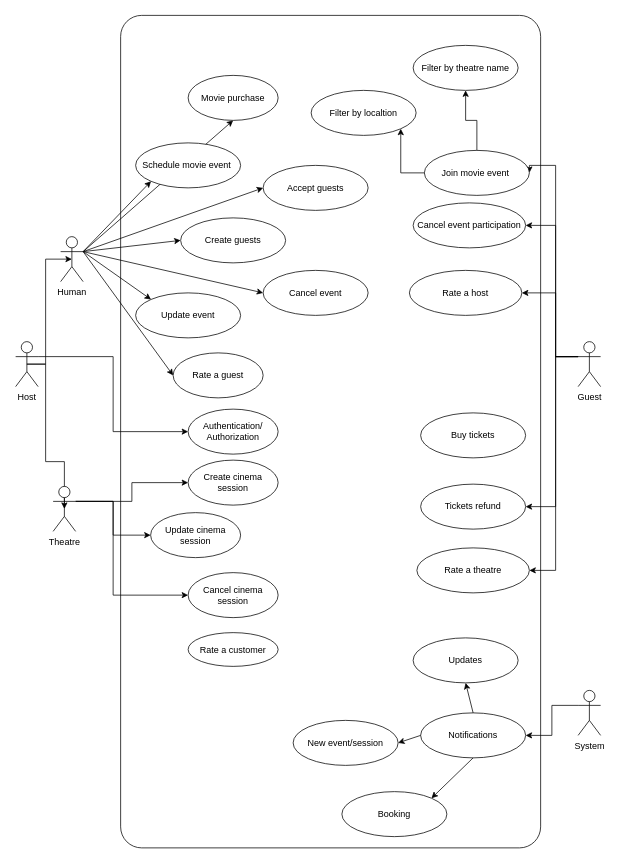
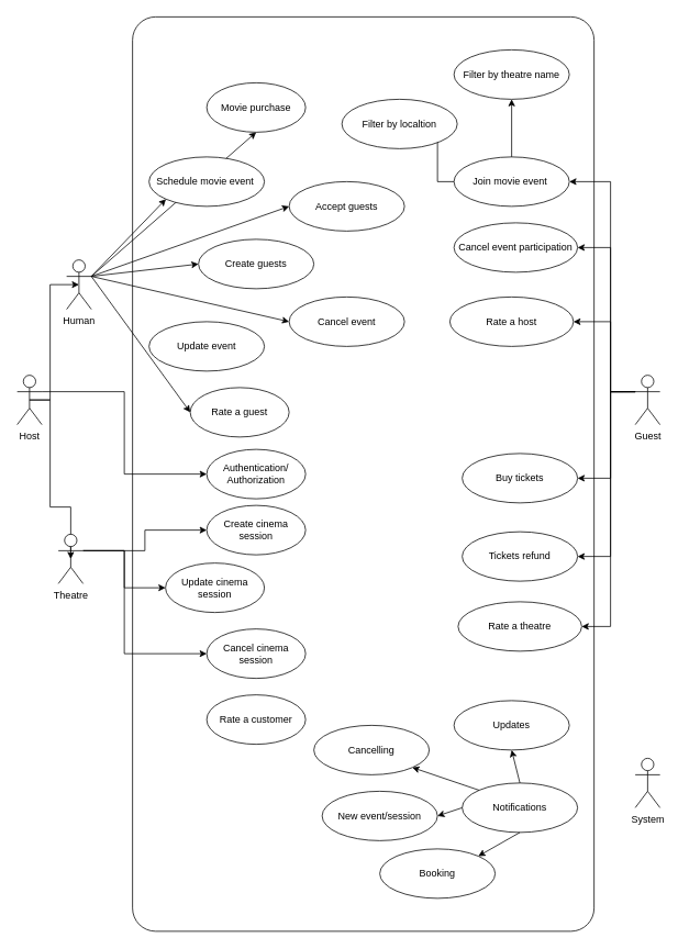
  <mxCell id="0" />
  <mxCell id="1" parent="0" />
  <mxCell id="2" value="" style="endArrow=classic;html=1;rounded=0;exitX=1;exitY=0.333;exitDx=0;exitDy=0;exitPerimeter=0;entryX=0.5;entryY=1;entryDx=0;entryDy=0;" edge="1" parent="1" source="11" target="20"><mxGeometry width="50" height="50" relative="1" as="geometry"><mxPoint x="370" y="590" as="sourcePoint" /><mxPoint x="420" y="540" as="targetPoint" /></mxGeometry></mxCell>
  <mxCell id="3" style="edgeStyle=orthogonalEdgeStyle;rounded=0;orthogonalLoop=1;jettySize=auto;html=1;exitX=0.5;exitY=0.5;exitDx=0;exitDy=0;exitPerimeter=0;entryX=0.5;entryY=0.5;entryDx=0;entryDy=0;entryPerimeter=0;" edge="1" parent="1" source="6" target="11"><mxGeometry relative="1" as="geometry"><Array as="points"><mxPoint x="60" y="485" /><mxPoint x="60" y="345" /></Array></mxGeometry></mxCell>
  <mxCell id="4" style="edgeStyle=orthogonalEdgeStyle;rounded=0;orthogonalLoop=1;jettySize=auto;html=1;exitX=0.5;exitY=0.5;exitDx=0;exitDy=0;exitPerimeter=0;entryX=0.5;entryY=0.5;entryDx=0;entryDy=0;entryPerimeter=0;" edge="1" parent="1" source="6" target="10"><mxGeometry relative="1" as="geometry"><Array as="points"><mxPoint x="60" y="485" /><mxPoint x="60" y="615" /></Array></mxGeometry></mxCell>
  <mxCell id="5" style="edgeStyle=orthogonalEdgeStyle;rounded=0;orthogonalLoop=1;jettySize=auto;html=1;exitX=1;exitY=0.333;exitDx=0;exitDy=0;exitPerimeter=0;entryX=0;entryY=0.5;entryDx=0;entryDy=0;" edge="1" parent="1" source="6" target="48"><mxGeometry relative="1" as="geometry"><Array as="points"><mxPoint x="150" y="475" /><mxPoint x="150" y="575" /></Array></mxGeometry></mxCell>
  <mxCell id="6" value="Host" style="shape=umlActor;verticalLabelPosition=bottom;verticalAlign=top;html=1;outlineConnect=0;" vertex="1" parent="1"><mxGeometry x="20" y="455" width="30" height="60" as="geometry" /></mxCell>
  <mxCell id="7" style="edgeStyle=orthogonalEdgeStyle;rounded=0;orthogonalLoop=1;jettySize=auto;html=1;exitX=1;exitY=0.333;exitDx=0;exitDy=0;exitPerimeter=0;entryX=0;entryY=0.5;entryDx=0;entryDy=0;" edge="1" parent="1" source="10" target="21"><mxGeometry relative="1" as="geometry" /></mxCell>
  <mxCell id="8" style="edgeStyle=orthogonalEdgeStyle;rounded=0;orthogonalLoop=1;jettySize=auto;html=1;exitX=1;exitY=0.333;exitDx=0;exitDy=0;exitPerimeter=0;entryX=0;entryY=0.5;entryDx=0;entryDy=0;" edge="1" parent="1" source="10" target="29"><mxGeometry relative="1" as="geometry" /></mxCell>
  <mxCell id="9" style="edgeStyle=orthogonalEdgeStyle;rounded=0;orthogonalLoop=1;jettySize=auto;html=1;exitX=1;exitY=0.333;exitDx=0;exitDy=0;exitPerimeter=0;entryX=0;entryY=0.5;entryDx=0;entryDy=0;" edge="1" parent="1" source="10" target="30"><mxGeometry relative="1" as="geometry"><Array as="points"><mxPoint x="150" y="668" /><mxPoint x="150" y="793" /></Array></mxGeometry></mxCell>
  <mxCell id="10" value="Theatre" style="shape=umlActor;verticalLabelPosition=bottom;verticalAlign=top;html=1;outlineConnect=0;" vertex="1" parent="1"><mxGeometry x="70" y="648" width="30" height="60" as="geometry" /></mxCell>
  <mxCell id="11" value="Human" style="shape=umlActor;verticalLabelPosition=bottom;verticalAlign=top;html=1;outlineConnect=0;" vertex="1" parent="1"><mxGeometry x="80" y="315" width="30" height="60" as="geometry" /></mxCell>
  <mxCell id="12" style="edgeStyle=orthogonalEdgeStyle;rounded=0;orthogonalLoop=1;jettySize=auto;html=1;exitX=0;exitY=0.333;exitDx=0;exitDy=0;exitPerimeter=0;entryX=1;entryY=0.5;entryDx=0;entryDy=0;" edge="1" parent="1" source="18" target="38"><mxGeometry relative="1" as="geometry"><Array as="points"><mxPoint x="740" y="475" /><mxPoint x="740" y="220" /></Array></mxGeometry></mxCell>
  <mxCell id="13" style="edgeStyle=orthogonalEdgeStyle;rounded=0;orthogonalLoop=1;jettySize=auto;html=1;exitX=0;exitY=0.333;exitDx=0;exitDy=0;exitPerimeter=0;entryX=1;entryY=0.5;entryDx=0;entryDy=0;" edge="1" parent="1" source="18" target="39"><mxGeometry relative="1" as="geometry"><Array as="points"><mxPoint x="740" y="475" /><mxPoint x="740" y="300" /></Array></mxGeometry></mxCell>
+ <mxCell id="14" style="edgeStyle=orthogonalEdgeStyle;rounded=0;orthogonalLoop=1;jettySize=auto;html=1;exitX=0;exitY=0.333;exitDx=0;exitDy=0;exitPerimeter=0;entryX=1;entryY=0.5;entryDx=0;entryDy=0;" edge="1" parent="1" source="18" target="40"><mxGeometry relative="1" as="geometry"><Array as="points"><mxPoint x="740" y="475" /><mxPoint x="740" y="580" /></Array></mxGeometry></mxCell>
  <mxCell id="15" style="edgeStyle=orthogonalEdgeStyle;rounded=0;orthogonalLoop=1;jettySize=auto;html=1;exitX=0;exitY=0.333;exitDx=0;exitDy=0;exitPerimeter=0;entryX=1;entryY=0.5;entryDx=0;entryDy=0;" edge="1" parent="1" source="18" target="41"><mxGeometry relative="1" as="geometry"><Array as="points"><mxPoint x="740" y="475" /><mxPoint x="740" y="675" /></Array></mxGeometry></mxCell>
  <mxCell id="16" style="edgeStyle=orthogonalEdgeStyle;rounded=0;orthogonalLoop=1;jettySize=auto;html=1;exitX=0;exitY=0.333;exitDx=0;exitDy=0;exitPerimeter=0;entryX=1;entryY=0.5;entryDx=0;entryDy=0;" edge="1" parent="1" source="18" target="46"><mxGeometry relative="1" as="geometry"><Array as="points"><mxPoint x="740" y="475" /><mxPoint x="740" y="390" /></Array></mxGeometry></mxCell>
  <mxCell id="17" style="edgeStyle=orthogonalEdgeStyle;rounded=0;orthogonalLoop=1;jettySize=auto;html=1;exitX=0;exitY=0.333;exitDx=0;exitDy=0;exitPerimeter=0;entryX=1;entryY=0.5;entryDx=0;entryDy=0;" edge="1" parent="1" source="18" target="47"><mxGeometry relative="1" as="geometry"><Array as="points"><mxPoint x="740" y="475" /><mxPoint x="740" y="760" /></Array></mxGeometry></mxCell>
  <mxCell id="18" value="Guest" style="shape=umlActor;verticalLabelPosition=bottom;verticalAlign=top;html=1;outlineConnect=0;" vertex="1" parent="1"><mxGeometry x="770" y="455" width="30" height="60" as="geometry" /></mxCell>
  <mxCell id="19" value="" style="rounded=1;whiteSpace=wrap;html=1;fillColor=none;arcSize=5;" vertex="1" parent="1"><mxGeometry x="160" y="20" width="560" height="1110" as="geometry" /></mxCell>
  <mxCell id="20" value="Movie purchase" style="ellipse;whiteSpace=wrap;html=1;fillColor=default;" vertex="1" parent="1"><mxGeometry x="250" y="100" width="120" height="60" as="geometry" /></mxCell>
  <mxCell id="21" value="Create cinema session" style="ellipse;whiteSpace=wrap;html=1;fillColor=default;" vertex="1" parent="1"><mxGeometry x="250" y="613" width="120" height="60" as="geometry" /></mxCell>
  <mxCell id="22" value="Schedule movie event&amp;nbsp;" style="ellipse;whiteSpace=wrap;html=1;fillColor=default;" vertex="1" parent="1"><mxGeometry x="180" y="190" width="140" height="60" as="geometry" /></mxCell>
  <mxCell id="23" value="Create guests" style="ellipse;whiteSpace=wrap;html=1;fillColor=default;" vertex="1" parent="1"><mxGeometry x="240" y="290" width="140" height="60" as="geometry" /></mxCell>
  <mxCell id="24" value="Accept guests" style="ellipse;whiteSpace=wrap;html=1;fillColor=default;" vertex="1" parent="1"><mxGeometry x="350" y="220" width="140" height="60" as="geometry" /></mxCell>
  <mxCell id="25" value="Cancel event" style="ellipse;whiteSpace=wrap;html=1;fillColor=default;" vertex="1" parent="1"><mxGeometry x="350" y="360" width="140" height="60" as="geometry" /></mxCell>
  <mxCell id="26" value="Update event" style="ellipse;whiteSpace=wrap;html=1;fillColor=default;" vertex="1" parent="1"><mxGeometry x="180" y="390" width="140" height="60" as="geometry" /></mxCell>
- <mxCell id="27" style="edgeStyle=orthogonalEdgeStyle;rounded=0;orthogonalLoop=1;jettySize=auto;html=1;exitX=0;exitY=0.333;exitDx=0;exitDy=0;exitPerimeter=0;entryX=1;entryY=0.5;entryDx=0;entryDy=0;" edge="1" parent="1" source="28" target="42"><mxGeometry relative="1" as="geometry" /></mxCell>
  <mxCell id="28" value="System" style="shape=umlActor;verticalLabelPosition=bottom;verticalAlign=top;html=1;outlineConnect=0;" vertex="1" parent="1"><mxGeometry x="770" y="920" width="30" height="60" as="geometry" /></mxCell>
  <mxCell id="29" value="Update cinema session" style="ellipse;whiteSpace=wrap;html=1;fillColor=default;" vertex="1" parent="1"><mxGeometry x="200" y="683" width="120" height="60" as="geometry" /></mxCell>
  <mxCell id="30" value="Cancel cinema session" style="ellipse;whiteSpace=wrap;html=1;fillColor=default;" vertex="1" parent="1"><mxGeometry x="250" y="763" width="120" height="60" as="geometry" /></mxCell>
  <mxCell id="31" value="" style="endArrow=classic;html=1;rounded=0;entryX=0;entryY=1;entryDx=0;entryDy=0;exitX=1;exitY=0.333;exitDx=0;exitDy=0;exitPerimeter=0;" edge="1" parent="1" source="11" target="22"><mxGeometry width="50" height="50" relative="1" as="geometry"><mxPoint x="110" y="330" as="sourcePoint" /><mxPoint x="160" y="290" as="targetPoint" /></mxGeometry></mxCell>
  <mxCell id="32" value="" style="endArrow=classic;html=1;rounded=0;exitX=1;exitY=0.333;exitDx=0;exitDy=0;exitPerimeter=0;entryX=0;entryY=0.5;entryDx=0;entryDy=0;" edge="1" parent="1" source="11" target="24"><mxGeometry width="50" height="50" relative="1" as="geometry"><mxPoint x="370" y="590" as="sourcePoint" /><mxPoint x="420" y="540" as="targetPoint" /></mxGeometry></mxCell>
  <mxCell id="33" value="" style="endArrow=classic;html=1;rounded=0;exitX=1;exitY=0.333;exitDx=0;exitDy=0;exitPerimeter=0;entryX=0;entryY=0.5;entryDx=0;entryDy=0;" edge="1" parent="1" source="11" target="23"><mxGeometry width="50" height="50" relative="1" as="geometry"><mxPoint x="370" y="590" as="sourcePoint" /><mxPoint x="420" y="540" as="targetPoint" /></mxGeometry></mxCell>
  <mxCell id="34" value="" style="endArrow=classic;html=1;rounded=0;exitX=1;exitY=0.333;exitDx=0;exitDy=0;exitPerimeter=0;entryX=0;entryY=0.5;entryDx=0;entryDy=0;" edge="1" parent="1" source="11" target="25"><mxGeometry width="50" height="50" relative="1" as="geometry"><mxPoint x="370" y="590" as="sourcePoint" /><mxPoint x="420" y="540" as="targetPoint" /></mxGeometry></mxCell>
- <mxCell id="35" value="" style="endArrow=classic;html=1;rounded=0;exitX=1;exitY=0.333;exitDx=0;exitDy=0;exitPerimeter=0;entryX=0;entryY=0;entryDx=0;entryDy=0;" edge="1" parent="1" source="11" target="26"><mxGeometry width="50" height="50" relative="1" as="geometry"><mxPoint x="370" y="590" as="sourcePoint" /><mxPoint x="420" y="540" as="targetPoint" /></mxGeometry></mxCell>
  <mxCell id="36" style="edgeStyle=orthogonalEdgeStyle;rounded=0;orthogonalLoop=1;jettySize=auto;html=1;exitX=0;exitY=0.5;exitDx=0;exitDy=0;entryX=1;entryY=1;entryDx=0;entryDy=0;" edge="1" parent="1" source="38" target="58"><mxGeometry relative="1" as="geometry" /></mxCell>
  <mxCell id="37" style="edgeStyle=orthogonalEdgeStyle;rounded=0;orthogonalLoop=1;jettySize=auto;html=1;exitX=0.5;exitY=0;exitDx=0;exitDy=0;entryX=0.5;entryY=1;entryDx=0;entryDy=0;" edge="1" parent="1" source="38" target="57"><mxGeometry relative="1" as="geometry" /></mxCell>
- <mxCell id="38" value="Join movie event&amp;nbsp;" style="ellipse;whiteSpace=wrap;html=1;fillColor=default;" vertex="1" parent="1"><mxGeometry x="565" y="200" width="140" height="60" as="geometry" /></mxCell>
+ <mxCell id="38" value="Join movie event&amp;nbsp;" style="ellipse;whiteSpace=wrap;html=1;fillColor=default;" vertex="1" parent="1"><mxGeometry x="550" y="190" width="140" height="60" as="geometry" /></mxCell>
  <mxCell id="39" value="Cancel event participation" style="ellipse;whiteSpace=wrap;html=1;fillColor=default;" vertex="1" parent="1"><mxGeometry x="550" y="270" width="150" height="60" as="geometry" /></mxCell>
  <mxCell id="40" value="Buy tickets" style="ellipse;whiteSpace=wrap;html=1;fillColor=default;" vertex="1" parent="1"><mxGeometry x="560" y="550" width="140" height="60" as="geometry" /></mxCell>
  <mxCell id="41" value="Tickets refund" style="ellipse;whiteSpace=wrap;html=1;fillColor=default;" vertex="1" parent="1"><mxGeometry x="560" y="645" width="140" height="60" as="geometry" /></mxCell>
  <mxCell id="42" value="Notifications" style="ellipse;whiteSpace=wrap;html=1;fillColor=default;" vertex="1" parent="1"><mxGeometry x="560" y="950" width="140" height="60" as="geometry" /></mxCell>
- <mxCell id="43" value="Rate a customer" style="ellipse;whiteSpace=wrap;html=1;fillColor=default;" vertex="1" parent="1"><mxGeometry x="250" y="843" width="120" height="45" as="geometry" /></mxCell>
+ <mxCell id="43" value="Rate a customer" style="ellipse;whiteSpace=wrap;html=1;fillColor=default;" vertex="1" parent="1"><mxGeometry x="250" y="843" width="120" height="60" as="geometry" /></mxCell>
  <mxCell id="44" value="Rate a guest" style="ellipse;whiteSpace=wrap;html=1;fillColor=default;" vertex="1" parent="1"><mxGeometry x="230" y="470" width="120" height="60" as="geometry" /></mxCell>
  <mxCell id="45" value="" style="endArrow=classic;html=1;rounded=0;exitX=1;exitY=0.333;exitDx=0;exitDy=0;exitPerimeter=0;entryX=0;entryY=0.5;entryDx=0;entryDy=0;" edge="1" parent="1" source="11" target="44"><mxGeometry width="50" height="50" relative="1" as="geometry"><mxPoint x="130" y="430" as="sourcePoint" /><mxPoint x="220.135" y="493.946" as="targetPoint" /></mxGeometry></mxCell>
  <mxCell id="46" value="Rate a host" style="ellipse;whiteSpace=wrap;html=1;fillColor=default;" vertex="1" parent="1"><mxGeometry x="545" y="360" width="150" height="60" as="geometry" /></mxCell>
  <mxCell id="47" value="Rate a theatre" style="ellipse;whiteSpace=wrap;html=1;fillColor=default;" vertex="1" parent="1"><mxGeometry x="555" y="730" width="150" height="60" as="geometry" /></mxCell>
  <mxCell id="48" value="Authentication/&lt;br&gt;Authorization" style="ellipse;whiteSpace=wrap;html=1;fillColor=default;" vertex="1" parent="1"><mxGeometry x="250" y="545" width="120" height="60" as="geometry" /></mxCell>
  <mxCell id="49" value="New event/session" style="ellipse;whiteSpace=wrap;html=1;fillColor=default;" vertex="1" parent="1"><mxGeometry x="390" y="960" width="140" height="60" as="geometry" /></mxCell>
- <mxCell id="50" value="Booking" style="ellipse;whiteSpace=wrap;html=1;fillColor=default;" vertex="1" parent="1"><mxGeometry x="455" y="1055" width="140" height="60" as="geometry" /></mxCell>
+ <mxCell id="50" value="Booking" style="ellipse;whiteSpace=wrap;html=1;fillColor=default;" vertex="1" parent="1"><mxGeometry x="460" y="1030" width="140" height="60" as="geometry" /></mxCell>
+ <mxCell id="51" value="Cancelling" style="ellipse;whiteSpace=wrap;html=1;fillColor=default;" vertex="1" parent="1"><mxGeometry x="380" y="880" width="140" height="60" as="geometry" /></mxCell>
  <mxCell id="52" value="Updates" style="ellipse;whiteSpace=wrap;html=1;fillColor=default;" vertex="1" parent="1"><mxGeometry x="550" y="850" width="140" height="60" as="geometry" /></mxCell>
  <mxCell id="53" value="" style="endArrow=classic;html=1;rounded=0;exitX=0.5;exitY=0;exitDx=0;exitDy=0;entryX=0.5;entryY=1;entryDx=0;entryDy=0;" edge="1" parent="1" source="42" target="52"><mxGeometry width="50" height="50" relative="1" as="geometry"><mxPoint x="370" y="770" as="sourcePoint" /><mxPoint x="420" y="720" as="targetPoint" /></mxGeometry></mxCell>
+ <mxCell id="54" value="" style="endArrow=classic;html=1;rounded=0;exitX=0;exitY=0;exitDx=0;exitDy=0;entryX=1;entryY=1;entryDx=0;entryDy=0;" edge="1" parent="1" source="42" target="51"><mxGeometry width="50" height="50" relative="1" as="geometry"><mxPoint x="370" y="770" as="sourcePoint" /><mxPoint x="420" y="720" as="targetPoint" /></mxGeometry></mxCell>
  <mxCell id="55" value="" style="endArrow=classic;html=1;rounded=0;exitX=0;exitY=0.5;exitDx=0;exitDy=0;entryX=1;entryY=0.5;entryDx=0;entryDy=0;" edge="1" parent="1" source="42" target="49"><mxGeometry width="50" height="50" relative="1" as="geometry"><mxPoint x="370" y="770" as="sourcePoint" /><mxPoint x="420" y="720" as="targetPoint" /></mxGeometry></mxCell>
  <mxCell id="56" value="" style="endArrow=classic;html=1;rounded=0;exitX=0.5;exitY=1;exitDx=0;exitDy=0;entryX=1;entryY=0;entryDx=0;entryDy=0;" edge="1" parent="1" source="42" target="50"><mxGeometry width="50" height="50" relative="1" as="geometry"><mxPoint x="370" y="770" as="sourcePoint" /><mxPoint x="420" y="720" as="targetPoint" /></mxGeometry></mxCell>
  <mxCell id="57" value="Filter by theatre name" style="ellipse;whiteSpace=wrap;html=1;fillColor=default;" vertex="1" parent="1"><mxGeometry x="550" y="60" width="140" height="60" as="geometry" /></mxCell>
  <mxCell id="58" value="Filter by localtion" style="ellipse;whiteSpace=wrap;html=1;fillColor=default;" vertex="1" parent="1"><mxGeometry x="414" y="120" width="140" height="60" as="geometry" /></mxCell>
